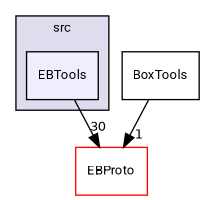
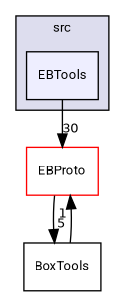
  digraph {
    compound=true
    fontname=Roboto
    node [fontname=Roboto fontsize=10 shape=box style=filled]
    edge [fontname=Roboto labeldistance=1.5 labelfontname=Helvetica labelfontsize=10]
    n1 [fillcolor="#eeeeff" label=EBTools pencolor=black]
    n2 [color=red fillcolor=white label=EBProto]
    n3 [label=BoxTools style=""]
    subgraph cluster_1 {
      bgcolor="#ddddee"
      fontsize=10
      label=src
      pencolor=black
      n1
    }
    n1 -> n2 [headlabel=30]
+   n2 -> n3 [headlabel=5]
    n3 -> n2 [headlabel=1]
  }
